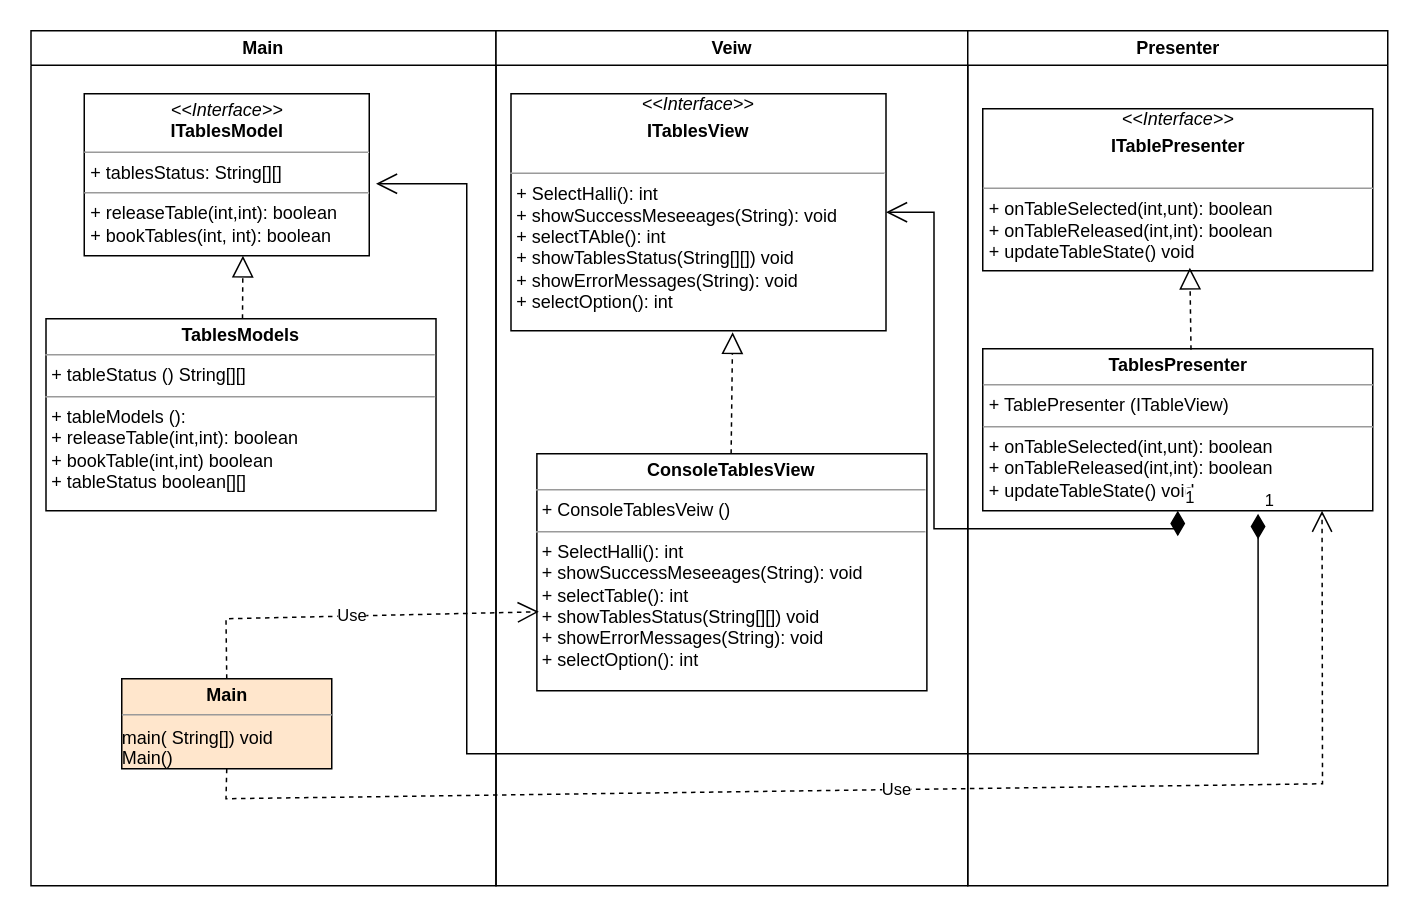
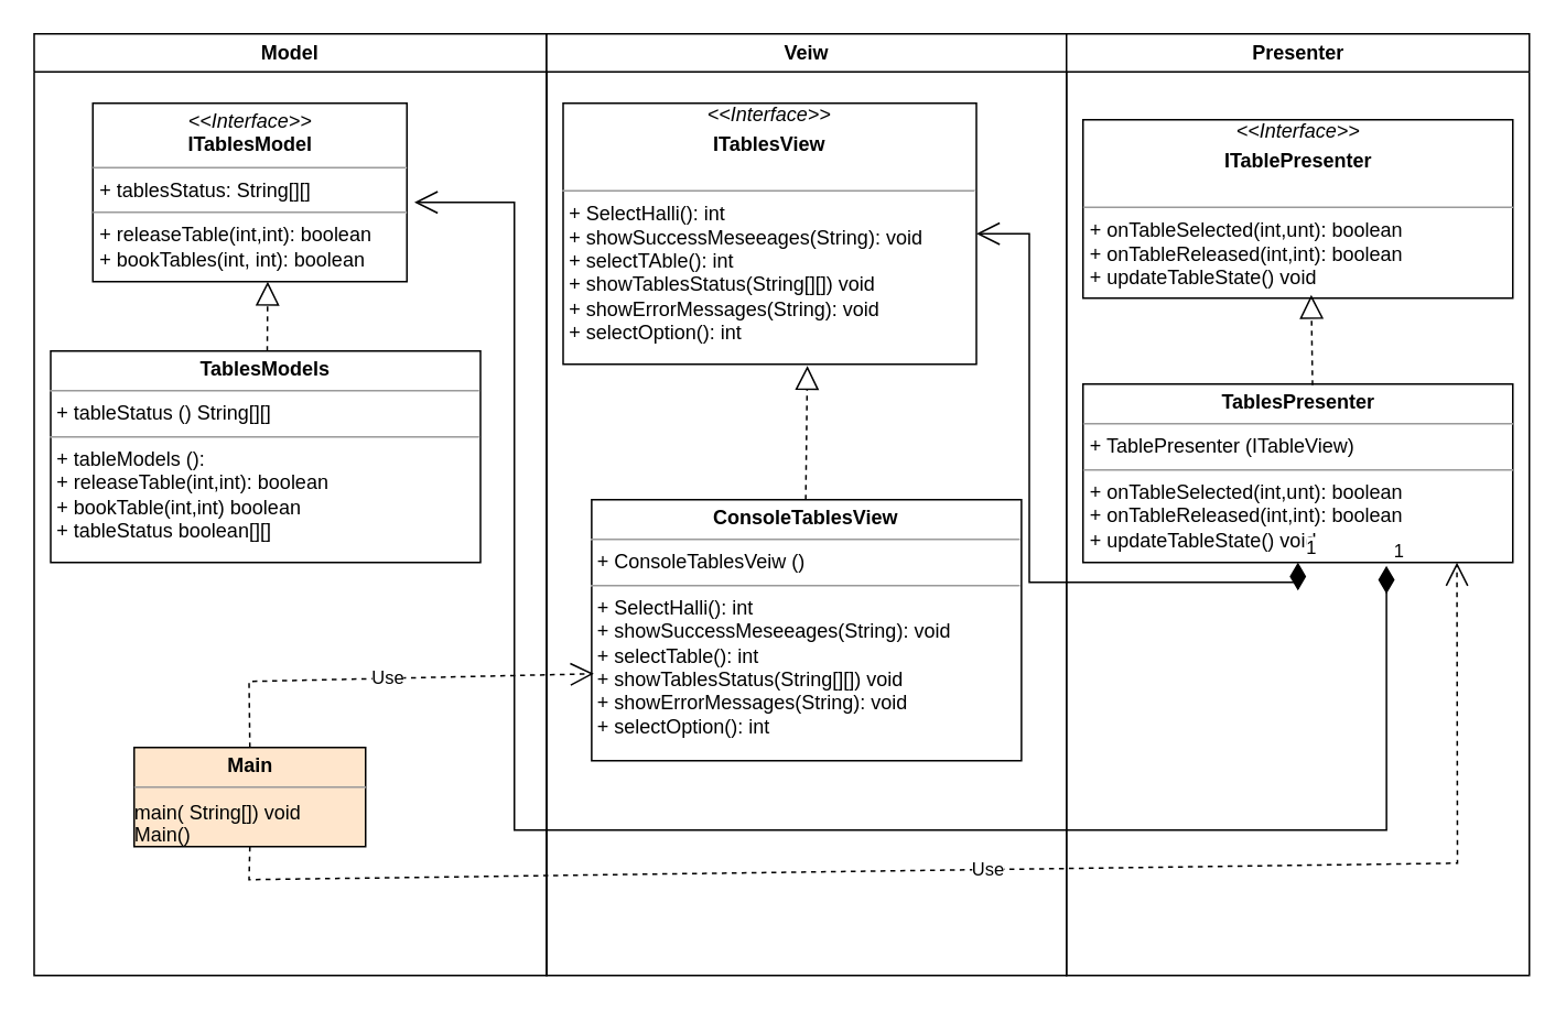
  <mxCell id="0" />
  <mxCell id="1" parent="0" />
- <mxCell id="2" value="Main" style="swimlane;whiteSpace=wrap" parent="1" vertex="1"><mxGeometry x="20" y="20" width="310" height="570" as="geometry" /></mxCell>
+ <mxCell id="2" value="Model" style="swimlane;whiteSpace=wrap" parent="1" vertex="1"><mxGeometry x="20" y="20" width="310" height="570" as="geometry" /></mxCell>
  <mxCell id="3" value="&lt;p style=&quot;margin:0px;margin-top:4px;text-align:center;&quot;&gt;&lt;i&gt;&amp;lt;&amp;lt;Interface&amp;gt;&amp;gt;&lt;/i&gt;&lt;br&gt;&lt;b&gt;ITablesModel&lt;/b&gt;&lt;/p&gt;&lt;hr size=&quot;1&quot;&gt;&lt;p style=&quot;margin:0px;margin-left:4px;&quot;&gt;+ tablesStatus: String[][]&lt;br&gt;&lt;/p&gt;&lt;hr size=&quot;1&quot;&gt;&lt;p style=&quot;margin:0px;margin-left:4px;&quot;&gt;+ releaseTable(int,int): boolean&lt;br&gt;+ bookTables(int, int): boolean&lt;/p&gt;" style="verticalAlign=top;align=left;overflow=fill;fontSize=12;fontFamily=Helvetica;html=1;whiteSpace=wrap;" vertex="1" parent="2"><mxGeometry x="35.5" y="42" width="190" height="108" as="geometry" /></mxCell>
  <mxCell id="4" value="&lt;p style=&quot;margin:0px;margin-top:4px;text-align:center;&quot;&gt;&lt;b style=&quot;border-color: var(--border-color);&quot;&gt;TablesModels&lt;/b&gt;&lt;br&gt;&lt;/p&gt;&lt;hr size=&quot;1&quot;&gt;&lt;p style=&quot;margin:0px;margin-left:4px;&quot;&gt;+ tableStatus () String[][]&lt;/p&gt;&lt;hr size=&quot;1&quot;&gt;&lt;p style=&quot;margin:0px;margin-left:4px;&quot;&gt;+ tableModels&amp;nbsp;():&amp;nbsp;&lt;/p&gt;&lt;p style=&quot;margin:0px;margin-left:4px;&quot;&gt;+ releaseTable(int,int): boolean&lt;/p&gt;&lt;p style=&quot;margin:0px;margin-left:4px;&quot;&gt;+ bookTable(int,int) boolean&lt;/p&gt;&lt;p style=&quot;margin:0px;margin-left:4px;&quot;&gt;+ tableStatus boolean[][]&lt;/p&gt;" style="verticalAlign=top;align=left;overflow=fill;fontSize=12;fontFamily=Helvetica;html=1;whiteSpace=wrap;" vertex="1" parent="2"><mxGeometry x="10" y="192" width="260" height="128" as="geometry" /></mxCell>
  <mxCell id="5" value="&lt;p style=&quot;margin:0px;margin-top:4px;text-align:center;&quot;&gt;&lt;b&gt;Main&lt;/b&gt;&lt;/p&gt;&lt;hr size=&quot;1&quot;&gt;&lt;div style=&quot;height:2px;&quot;&gt;&lt;br&gt;Main()&lt;/div&gt;&lt;div style=&quot;height:2px;&quot;&gt;main( String[]) void&lt;/div&gt;" style="verticalAlign=top;align=left;overflow=fill;fontSize=12;fontFamily=Helvetica;html=1;whiteSpace=wrap;fillColor=#ffe6cc;" vertex="1" parent="2"><mxGeometry x="60.5" y="432" width="140" height="60" as="geometry" /></mxCell>
  <mxCell id="6" value="" style="endArrow=block;dashed=1;endFill=0;endSize=12;html=1;rounded=0;entryX=0.565;entryY=1.004;entryDx=0;entryDy=0;entryPerimeter=0;" edge="1" parent="2"><mxGeometry width="160" relative="1" as="geometry"><mxPoint x="141" y="192" as="sourcePoint" /><mxPoint x="141.28" y="150.002" as="targetPoint" /></mxGeometry></mxCell>
  <mxCell id="7" value="Veiw" style="swimlane;whiteSpace=wrap" parent="1" vertex="1"><mxGeometry x="330" y="20" width="314.5" height="570" as="geometry" /></mxCell>
  <mxCell id="8" value="&lt;div style=&quot;text-align: center;&quot;&gt;&lt;i style=&quot;background-color: initial; border-color: var(--border-color);&quot;&gt;&amp;lt;&amp;lt;Interface&amp;gt;&amp;gt;&lt;/i&gt;&lt;/div&gt;&lt;p style=&quot;margin:0px;margin-top:4px;text-align:center;&quot;&gt;&lt;b&gt;ITablesView&lt;/b&gt;&lt;/p&gt;&lt;p style=&quot;margin:0px;margin-left:4px;&quot;&gt;&lt;br&gt;&lt;/p&gt;&lt;hr size=&quot;1&quot;&gt;&lt;p style=&quot;margin:0px;margin-left:4px;&quot;&gt;+ SelectHalli(): int&lt;/p&gt;&lt;p style=&quot;margin:0px;margin-left:4px;&quot;&gt;+ showSuccessMeseeages(String): void&lt;/p&gt;&lt;p style=&quot;margin:0px;margin-left:4px;&quot;&gt;+ selectTAble(): int&lt;/p&gt;&lt;p style=&quot;margin:0px;margin-left:4px;&quot;&gt;+ showTablesStatus(String[][]) void&lt;/p&gt;&lt;p style=&quot;margin:0px;margin-left:4px;&quot;&gt;+ showErrorMessages(String): void&lt;/p&gt;&lt;p style=&quot;margin:0px;margin-left:4px;&quot;&gt;+ selectOption(): int&lt;/p&gt;" style="verticalAlign=top;align=left;overflow=fill;fontSize=12;fontFamily=Helvetica;html=1;whiteSpace=wrap;" vertex="1" parent="7"><mxGeometry x="10" y="42" width="250" height="158" as="geometry" /></mxCell>
  <mxCell id="9" value="&lt;p style=&quot;margin:0px;margin-top:4px;text-align:center;&quot;&gt;&lt;b style=&quot;border-color: var(--border-color);&quot;&gt;ConsoleTablesView&lt;/b&gt;&lt;br&gt;&lt;/p&gt;&lt;hr size=&quot;1&quot;&gt;&lt;p style=&quot;margin:0px;margin-left:4px;&quot;&gt;+ ConsoleTablesVeiw ()&lt;/p&gt;&lt;hr size=&quot;1&quot;&gt;&lt;p style=&quot;border-color: var(--border-color); margin: 0px 0px 0px 4px;&quot;&gt;+ SelectHalli(): int&lt;/p&gt;&lt;p style=&quot;border-color: var(--border-color); margin: 0px 0px 0px 4px;&quot;&gt;+ showSuccessMeseeages(String): void&lt;/p&gt;&lt;p style=&quot;border-color: var(--border-color); margin: 0px 0px 0px 4px;&quot;&gt;+ selectTable(): int&lt;/p&gt;&lt;p style=&quot;border-color: var(--border-color); margin: 0px 0px 0px 4px;&quot;&gt;+ showTablesStatus(String[][]) void&lt;/p&gt;&lt;p style=&quot;border-color: var(--border-color); margin: 0px 0px 0px 4px;&quot;&gt;+ showErrorMessages(String): void&lt;/p&gt;&lt;p style=&quot;border-color: var(--border-color); margin: 0px 0px 0px 4px;&quot;&gt;+ selectOption(): int&lt;/p&gt;" style="verticalAlign=top;align=left;overflow=fill;fontSize=12;fontFamily=Helvetica;html=1;whiteSpace=wrap;" vertex="1" parent="7"><mxGeometry x="27.25" y="282" width="260" height="158" as="geometry" /></mxCell>
  <mxCell id="10" value="" style="endArrow=block;dashed=1;endFill=0;endSize=12;html=1;rounded=0;exitX=0.472;exitY=0;exitDx=0;exitDy=0;exitPerimeter=0;entryX=0.565;entryY=1.004;entryDx=0;entryDy=0;entryPerimeter=0;" edge="1" parent="7"><mxGeometry width="160" relative="1" as="geometry"><mxPoint x="156.75" y="282" as="sourcePoint" /><mxPoint x="157.75" y="201" as="targetPoint" /></mxGeometry></mxCell>
  <mxCell id="11" value="Presenter" style="swimlane;whiteSpace=wrap" parent="1" vertex="1"><mxGeometry x="644.5" y="20" width="280" height="570" as="geometry" /></mxCell>
  <mxCell id="12" value="&lt;div style=&quot;text-align: center;&quot;&gt;&lt;i style=&quot;background-color: initial; border-color: var(--border-color);&quot;&gt;&amp;lt;&amp;lt;Interface&amp;gt;&amp;gt;&lt;/i&gt;&lt;/div&gt;&lt;p style=&quot;margin:0px;margin-top:4px;text-align:center;&quot;&gt;&lt;b&gt;ITablePresenter&lt;/b&gt;&lt;/p&gt;&lt;p style=&quot;margin:0px;margin-left:4px;&quot;&gt;&lt;br&gt;&lt;/p&gt;&lt;hr size=&quot;1&quot;&gt;&lt;p style=&quot;margin:0px;margin-left:4px;&quot;&gt;+ onTableSelected(int,unt): boolean&lt;/p&gt;&lt;p style=&quot;margin:0px;margin-left:4px;&quot;&gt;+ onTableReleased(int,int): boolean&lt;/p&gt;&lt;p style=&quot;margin:0px;margin-left:4px;&quot;&gt;+ updateTableState() void&lt;/p&gt;" style="verticalAlign=top;align=left;overflow=fill;fontSize=12;fontFamily=Helvetica;html=1;whiteSpace=wrap;" vertex="1" parent="11"><mxGeometry x="10" y="52" width="260" height="108" as="geometry" /></mxCell>
  <mxCell id="13" value="&lt;p style=&quot;margin:0px;margin-top:4px;text-align:center;&quot;&gt;&lt;b&gt;TablesPresenter&lt;/b&gt;&lt;/p&gt;&lt;hr size=&quot;1&quot;&gt;&lt;p style=&quot;margin:0px;margin-left:4px;&quot;&gt;+ TablePresenter (ITableView)&lt;/p&gt;&lt;hr size=&quot;1&quot;&gt;&lt;p style=&quot;margin:0px;margin-left:4px;&quot;&gt;+ onTableSelected(int,unt): boolean&lt;/p&gt;&lt;p style=&quot;margin:0px;margin-left:4px;&quot;&gt;+ onTableReleased(int,int): boolean&lt;/p&gt;&lt;p style=&quot;margin:0px;margin-left:4px;&quot;&gt;+ updateTableState() void&lt;/p&gt;" style="verticalAlign=top;align=left;overflow=fill;fontSize=12;fontFamily=Helvetica;html=1;whiteSpace=wrap;" vertex="1" parent="11"><mxGeometry x="10" y="212" width="260" height="108" as="geometry" /></mxCell>
  <mxCell id="14" value="1" style="endArrow=open;html=1;endSize=12;startArrow=diamondThin;startSize=14;startFill=1;edgeStyle=orthogonalEdgeStyle;align=left;verticalAlign=bottom;rounded=0;exitX=0.706;exitY=1.019;exitDx=0;exitDy=0;exitPerimeter=0;" edge="1" parent="11" source="13"><mxGeometry x="-1" y="3" relative="1" as="geometry"><mxPoint x="10" y="412" as="sourcePoint" /><mxPoint x="-394.5" y="102" as="targetPoint" /><Array as="points"><mxPoint x="194" y="482" /><mxPoint x="-334" y="482" /><mxPoint x="-334" y="102" /></Array></mxGeometry></mxCell>
  <mxCell id="15" value="" style="endArrow=block;dashed=1;endFill=0;endSize=12;html=1;rounded=0;entryX=0.531;entryY=0.981;entryDx=0;entryDy=0;entryPerimeter=0;exitX=0.534;exitY=0.006;exitDx=0;exitDy=0;exitPerimeter=0;" edge="1" parent="11" source="13" target="12"><mxGeometry width="160" relative="1" as="geometry"><mxPoint x="5.5" y="242" as="sourcePoint" /><mxPoint x="-54.5" y="242" as="targetPoint" /></mxGeometry></mxCell>
  <mxCell id="16" value="1" style="endArrow=open;html=1;endSize=12;startArrow=diamondThin;startSize=14;startFill=1;edgeStyle=orthogonalEdgeStyle;align=left;verticalAlign=bottom;rounded=0;exitX=0.5;exitY=1;exitDx=0;exitDy=0;entryX=1;entryY=0.5;entryDx=0;entryDy=0;" edge="1" parent="1" source="13" target="8"><mxGeometry x="-1" y="3" relative="1" as="geometry"><mxPoint x="464.5" y="462" as="sourcePoint" /><mxPoint x="624.5" y="462" as="targetPoint" /><Array as="points"><mxPoint x="785" y="352" /><mxPoint x="622" y="352" /><mxPoint x="622" y="141" /></Array></mxGeometry></mxCell>
  <mxCell id="17" value="Use" style="endArrow=open;endSize=12;dashed=1;html=1;rounded=0;exitX=0.5;exitY=0;exitDx=0;exitDy=0;entryX=0.005;entryY=0.667;entryDx=0;entryDy=0;entryPerimeter=0;" edge="1" parent="1" source="5" target="9"><mxGeometry width="160" relative="1" as="geometry"><mxPoint x="430" y="262" as="sourcePoint" /><mxPoint x="590" y="262" as="targetPoint" /><Array as="points"><mxPoint x="150" y="412" /></Array></mxGeometry></mxCell>
  <mxCell id="18" value="Use" style="endArrow=open;endSize=12;dashed=1;html=1;rounded=0;exitX=0.5;exitY=1;exitDx=0;exitDy=0;entryX=0.87;entryY=1;entryDx=0;entryDy=0;entryPerimeter=0;" edge="1" parent="1" source="5" target="13"><mxGeometry width="160" relative="1" as="geometry"><mxPoint x="430" y="262" as="sourcePoint" /><mxPoint x="590" y="262" as="targetPoint" /><Array as="points"><mxPoint x="150" y="532" /><mxPoint x="881" y="522" /></Array></mxGeometry></mxCell>
